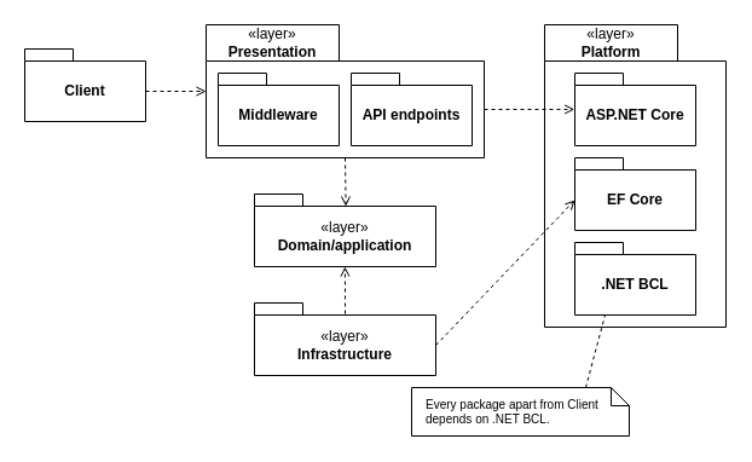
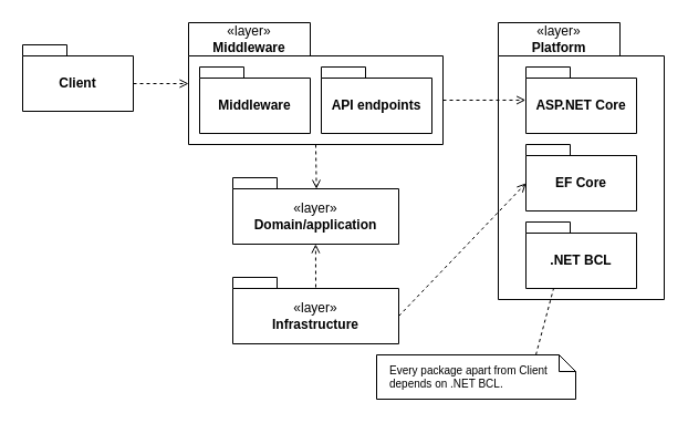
  <mxCell id="0" />
  <mxCell id="1" parent="0" />
- <mxCell id="2" value="&lt;div&gt;&lt;span style=&quot;font-weight: 400;&quot;&gt;«layer»&lt;/span&gt;&lt;br&gt;&lt;/div&gt;Presentation" style="shape=folder;fontStyle=1;tabWidth=110;tabHeight=30;tabPosition=left;html=1;boundedLbl=1;labelInHeader=1;container=1;collapsible=0;whiteSpace=wrap;" vertex="1" parent="1"><mxGeometry x="170" y="20" width="230" height="110" as="geometry" /></mxCell>
+ <mxCell id="2" value="&lt;div&gt;&lt;span style=&quot;font-weight: 400;&quot;&gt;«layer»&lt;/span&gt;&lt;br&gt;&lt;/div&gt;Middleware" style="shape=folder;fontStyle=1;tabWidth=110;tabHeight=30;tabPosition=left;html=1;boundedLbl=1;labelInHeader=1;container=1;collapsible=0;whiteSpace=wrap;" vertex="1" parent="1"><mxGeometry x="170" y="20" width="230" height="110" as="geometry" /></mxCell>
  <mxCell id="3" value="" style="html=1;strokeColor=none;resizeWidth=1;resizeHeight=1;fillColor=none;part=1;connectable=0;allowArrows=0;deletable=0;whiteSpace=wrap;" vertex="1" parent="2"><mxGeometry width="230" height="80" relative="1" as="geometry"><mxPoint y="30" as="offset" /></mxGeometry></mxCell>
  <mxCell id="4" value="&lt;div&gt;&lt;/div&gt;" style="shape=folder;fontStyle=1;tabWidth=40;tabHeight=10;tabPosition=left;html=1;boundedLbl=1;labelInHeader=1;container=1;collapsible=0;whiteSpace=wrap;" vertex="1" parent="2"><mxGeometry x="120" y="40" width="100" height="60" as="geometry" /></mxCell>
  <mxCell id="5" value="&lt;div style=&quot;font-weight: 700;&quot;&gt;&lt;span style=&quot;background-color: transparent; color: light-dark(rgb(0, 0, 0), rgb(255, 255, 255));&quot;&gt;API endpoints&lt;/span&gt;&lt;br&gt;&lt;/div&gt;" style="html=1;strokeColor=none;resizeWidth=1;resizeHeight=1;fillColor=none;part=1;connectable=0;allowArrows=0;deletable=0;whiteSpace=wrap;" vertex="1" parent="4"><mxGeometry width="100" height="50" relative="1" as="geometry"><mxPoint y="10" as="offset" /></mxGeometry></mxCell>
  <mxCell id="6" value="&lt;div&gt;&lt;/div&gt;" style="shape=folder;fontStyle=1;tabWidth=40;tabHeight=10;tabPosition=left;html=1;boundedLbl=1;labelInHeader=1;container=1;collapsible=0;whiteSpace=wrap;" vertex="1" parent="2"><mxGeometry x="10" y="40" width="100" height="60" as="geometry" /></mxCell>
  <mxCell id="7" value="&lt;div style=&quot;font-weight: 700;&quot;&gt;&lt;span style=&quot;background-color: transparent; color: light-dark(rgb(0, 0, 0), rgb(255, 255, 255));&quot;&gt;Middleware&lt;/span&gt;&lt;br&gt;&lt;/div&gt;" style="html=1;strokeColor=none;resizeWidth=1;resizeHeight=1;fillColor=none;part=1;connectable=0;allowArrows=0;deletable=0;whiteSpace=wrap;" vertex="1" parent="6"><mxGeometry width="100" height="50" relative="1" as="geometry"><mxPoint y="10" as="offset" /></mxGeometry></mxCell>
  <mxCell id="8" value="&lt;div&gt;&lt;/div&gt;" style="shape=folder;fontStyle=1;tabWidth=40;tabHeight=10;tabPosition=left;html=1;boundedLbl=1;labelInHeader=1;container=1;collapsible=0;whiteSpace=wrap;" vertex="1" parent="1"><mxGeometry x="210" y="160" width="150" height="60" as="geometry" /></mxCell>
  <mxCell id="9" value="&lt;div style=&quot;font-weight: 700;&quot;&gt;&lt;span style=&quot;font-weight: 400;&quot;&gt;«layer»&lt;/span&gt;&lt;br&gt;&lt;/div&gt;&lt;span style=&quot;font-weight: 700;&quot;&gt;Domain/application&lt;/span&gt;" style="html=1;strokeColor=none;resizeWidth=1;resizeHeight=1;fillColor=none;part=1;connectable=0;allowArrows=0;deletable=0;whiteSpace=wrap;" vertex="1" parent="8"><mxGeometry width="150" height="50" relative="1" as="geometry"><mxPoint y="10" as="offset" /></mxGeometry></mxCell>
  <mxCell id="10" value="&lt;div&gt;&lt;/div&gt;" style="shape=folder;fontStyle=1;tabWidth=40;tabHeight=10;tabPosition=left;html=1;boundedLbl=1;labelInHeader=1;container=1;collapsible=0;whiteSpace=wrap;" vertex="1" parent="1"><mxGeometry x="210" y="250" width="150" height="60" as="geometry" /></mxCell>
  <mxCell id="11" value="&lt;div style=&quot;font-weight: 700;&quot;&gt;&lt;span style=&quot;font-weight: 400;&quot;&gt;«layer»&lt;/span&gt;&lt;br&gt;&lt;/div&gt;&lt;b&gt;Infrastructure&lt;/b&gt;" style="html=1;strokeColor=none;resizeWidth=1;resizeHeight=1;fillColor=none;part=1;connectable=0;allowArrows=0;deletable=0;whiteSpace=wrap;" vertex="1" parent="10"><mxGeometry width="150" height="50" relative="1" as="geometry"><mxPoint y="10" as="offset" /></mxGeometry></mxCell>
  <mxCell id="12" value="&lt;div&gt;&lt;/div&gt;" style="shape=folder;fontStyle=1;tabWidth=40;tabHeight=10;tabPosition=left;html=1;boundedLbl=1;labelInHeader=1;container=1;collapsible=0;whiteSpace=wrap;" vertex="1" parent="1"><mxGeometry x="20" y="40" width="100" height="60" as="geometry" /></mxCell>
  <mxCell id="13" value="&lt;div style=&quot;font-weight: 700;&quot;&gt;&lt;span style=&quot;background-color: transparent; color: light-dark(rgb(0, 0, 0), rgb(255, 255, 255));&quot;&gt;Client&lt;/span&gt;&lt;br&gt;&lt;/div&gt;" style="html=1;strokeColor=none;resizeWidth=1;resizeHeight=1;fillColor=none;part=1;connectable=0;allowArrows=0;deletable=0;whiteSpace=wrap;" vertex="1" parent="12"><mxGeometry width="100" height="50" relative="1" as="geometry"><mxPoint y="10" as="offset" /></mxGeometry></mxCell>
  <mxCell id="14" value="&lt;div&gt;&lt;span style=&quot;font-weight: 400;&quot;&gt;«layer»&lt;/span&gt;&lt;br&gt;&lt;/div&gt;Platform" style="shape=folder;fontStyle=1;tabWidth=110;tabHeight=30;tabPosition=left;html=1;boundedLbl=1;labelInHeader=1;container=1;collapsible=0;whiteSpace=wrap;" vertex="1" parent="1"><mxGeometry x="450" y="20" width="150" height="250" as="geometry" /></mxCell>
  <mxCell id="15" value="" style="html=1;strokeColor=none;resizeWidth=1;resizeHeight=1;fillColor=none;part=1;connectable=0;allowArrows=0;deletable=0;whiteSpace=wrap;" vertex="1" parent="14"><mxGeometry width="150" height="196.809" relative="1" as="geometry"><mxPoint y="30" as="offset" /></mxGeometry></mxCell>
  <mxCell id="16" value="&lt;div&gt;&lt;/div&gt;" style="shape=folder;fontStyle=1;tabWidth=40;tabHeight=10;tabPosition=left;html=1;boundedLbl=1;labelInHeader=1;container=1;collapsible=0;whiteSpace=wrap;" vertex="1" parent="14"><mxGeometry x="25" y="40" width="100" height="60" as="geometry" /></mxCell>
  <mxCell id="17" value="&lt;div style=&quot;font-weight: 700;&quot;&gt;&lt;span style=&quot;background-color: transparent; color: light-dark(rgb(0, 0, 0), rgb(255, 255, 255));&quot;&gt;ASP.NET Core&lt;/span&gt;&lt;br&gt;&lt;/div&gt;" style="html=1;strokeColor=none;resizeWidth=1;resizeHeight=1;fillColor=none;part=1;connectable=0;allowArrows=0;deletable=0;whiteSpace=wrap;" vertex="1" parent="16"><mxGeometry width="100" height="50" relative="1" as="geometry"><mxPoint y="10" as="offset" /></mxGeometry></mxCell>
  <mxCell id="18" value="&lt;div&gt;&lt;/div&gt;" style="shape=folder;fontStyle=1;tabWidth=40;tabHeight=10;tabPosition=left;html=1;boundedLbl=1;labelInHeader=1;container=1;collapsible=0;whiteSpace=wrap;" vertex="1" parent="14"><mxGeometry x="25" y="110" width="100" height="60" as="geometry" /></mxCell>
  <mxCell id="19" value="&lt;div style=&quot;font-weight: 700;&quot;&gt;&lt;span style=&quot;background-color: transparent; color: light-dark(rgb(0, 0, 0), rgb(255, 255, 255));&quot;&gt;EF Core&lt;/span&gt;&lt;br&gt;&lt;/div&gt;" style="html=1;strokeColor=none;resizeWidth=1;resizeHeight=1;fillColor=none;part=1;connectable=0;allowArrows=0;deletable=0;whiteSpace=wrap;" vertex="1" parent="18"><mxGeometry width="100" height="50" relative="1" as="geometry"><mxPoint y="10" as="offset" /></mxGeometry></mxCell>
  <mxCell id="20" value="&lt;div&gt;&lt;/div&gt;" style="shape=folder;fontStyle=1;tabWidth=40;tabHeight=10;tabPosition=left;html=1;boundedLbl=1;labelInHeader=1;container=1;collapsible=0;whiteSpace=wrap;" vertex="1" parent="14"><mxGeometry x="25" y="180" width="100" height="60" as="geometry" /></mxCell>
  <mxCell id="21" value="&lt;div style=&quot;font-weight: 700;&quot;&gt;&lt;span style=&quot;background-color: transparent; color: light-dark(rgb(0, 0, 0), rgb(255, 255, 255));&quot;&gt;.NET BCL&lt;/span&gt;&lt;br&gt;&lt;/div&gt;" style="html=1;strokeColor=none;resizeWidth=1;resizeHeight=1;fillColor=none;part=1;connectable=0;allowArrows=0;deletable=0;whiteSpace=wrap;" vertex="1" parent="20"><mxGeometry width="100" height="50" relative="1" as="geometry"><mxPoint y="10" as="offset" /></mxGeometry></mxCell>
  <mxCell id="22" value="" style="endArrow=open;html=1;rounded=0;align=center;verticalAlign=bottom;dashed=1;endFill=0;labelBackgroundColor=none;exitX=0;exitY=0;exitDx=100;exitDy=35;exitPerimeter=0;" edge="1" parent="1" source="12"><mxGeometry relative="1" as="geometry"><mxPoint x="110" y="370" as="sourcePoint" /><mxPoint x="170" y="75" as="targetPoint" /></mxGeometry></mxCell>
  <mxCell id="23" value="" style="resizable=0;html=1;align=center;verticalAlign=top;labelBackgroundColor=none;" connectable="0" vertex="1" parent="22"><mxGeometry relative="1" as="geometry" /></mxCell>
  <mxCell id="24" value="" style="endArrow=open;html=1;rounded=0;align=center;verticalAlign=bottom;dashed=1;endFill=0;labelBackgroundColor=none;exitX=0;exitY=0;exitDx=100;exitDy=35;exitPerimeter=0;entryX=-0.003;entryY=0.499;entryDx=0;entryDy=0;entryPerimeter=0;" edge="1" parent="1" target="16"><mxGeometry relative="1" as="geometry"><mxPoint x="400" y="90" as="sourcePoint" /><mxPoint x="450" y="90" as="targetPoint" /></mxGeometry></mxCell>
  <mxCell id="25" value="" style="resizable=0;html=1;align=center;verticalAlign=top;labelBackgroundColor=none;" connectable="0" vertex="1" parent="24"><mxGeometry relative="1" as="geometry" /></mxCell>
  <mxCell id="26" value="" style="endArrow=open;html=1;rounded=0;align=center;verticalAlign=bottom;dashed=1;endFill=0;labelBackgroundColor=none;exitX=0.5;exitY=1;exitDx=0;exitDy=0;exitPerimeter=0;entryX=0.504;entryY=0.168;entryDx=0;entryDy=0;entryPerimeter=0;" edge="1" parent="1" source="2" target="8"><mxGeometry relative="1" as="geometry"><mxPoint x="290" y="144.86" as="sourcePoint" /><mxPoint x="280" y="160" as="targetPoint" /></mxGeometry></mxCell>
  <mxCell id="27" value="" style="resizable=0;html=1;align=center;verticalAlign=top;labelBackgroundColor=none;" connectable="0" vertex="1" parent="26"><mxGeometry relative="1" as="geometry" /></mxCell>
  <mxCell id="28" value="" style="endArrow=open;html=1;rounded=0;align=center;verticalAlign=bottom;dashed=1;endFill=0;labelBackgroundColor=none;entryX=0.569;entryY=0.158;entryDx=0;entryDy=0;entryPerimeter=0;" edge="1" parent="1"><mxGeometry relative="1" as="geometry"><mxPoint x="285" y="259" as="sourcePoint" /><mxPoint x="284.89" y="220" as="targetPoint" /></mxGeometry></mxCell>
  <mxCell id="29" value="" style="resizable=0;html=1;align=center;verticalAlign=top;labelBackgroundColor=none;" connectable="0" vertex="1" parent="28"><mxGeometry relative="1" as="geometry" /></mxCell>
  <mxCell id="30" value="" style="endArrow=open;html=1;rounded=0;align=center;verticalAlign=bottom;dashed=1;endFill=0;labelBackgroundColor=none;entryX=0;entryY=0;entryDx=0;entryDy=35;entryPerimeter=0;exitX=0;exitY=0;exitDx=150;exitDy=35;exitPerimeter=0;" edge="1" parent="1" source="10" target="18"><mxGeometry relative="1" as="geometry"><mxPoint x="400.11" y="289" as="sourcePoint" /><mxPoint x="400" y="250" as="targetPoint" /></mxGeometry></mxCell>
  <mxCell id="31" value="" style="resizable=0;html=1;align=center;verticalAlign=top;labelBackgroundColor=none;" connectable="0" vertex="1" parent="30"><mxGeometry relative="1" as="geometry" /></mxCell>
  <mxCell id="32" value="Every package apart from Client depends on .NET BCL." style="shape=note;size=15;align=left;spacingLeft=10;html=1;whiteSpace=wrap;fontSize=10;" vertex="1" parent="1"><mxGeometry x="340" y="320" width="180" height="40" as="geometry" /></mxCell>
  <mxCell id="33" value="" style="edgeStyle=none;endArrow=none;exitX=0.8;exitY=0;dashed=1;html=1;rounded=0;entryX=0.25;entryY=1;entryDx=0;entryDy=0;entryPerimeter=0;" edge="1" source="32" parent="1" target="20"><mxGeometry x="1" relative="1" as="geometry"><mxPoint x="590" y="300" as="targetPoint" /></mxGeometry></mxCell>
